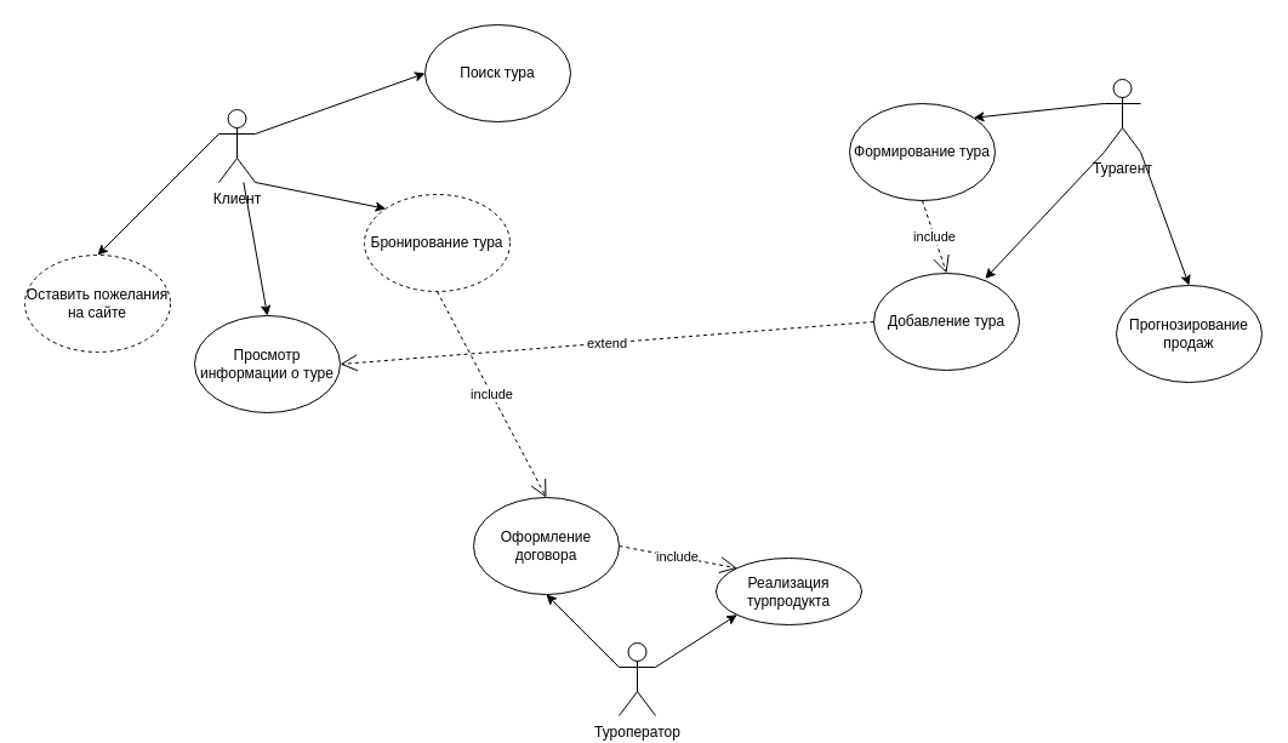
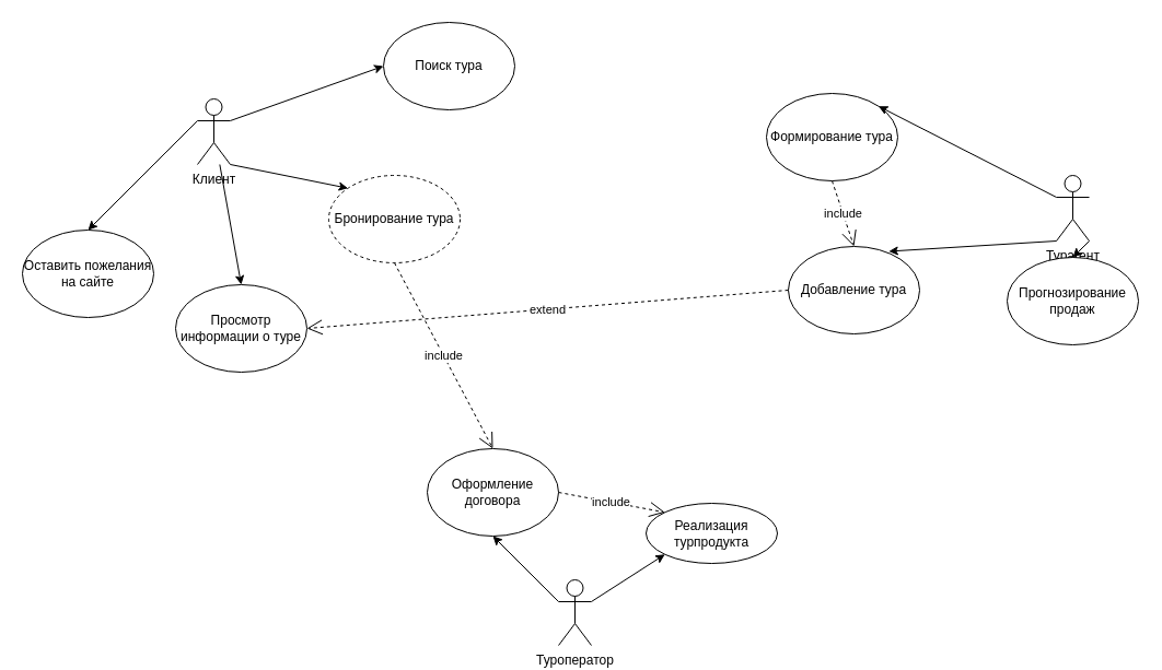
  <mxCell id="0" />
  <mxCell id="1" parent="0" />
- <mxCell id="2" value="Турагент" style="shape=umlActor;verticalLabelPosition=bottom;verticalAlign=top;html=1;outlineConnect=0;" vertex="1" parent="1"><mxGeometry x="910" y="65" width="30" height="60" as="geometry" /></mxCell>
+ <mxCell id="2" value="Турагент" style="shape=umlActor;verticalLabelPosition=bottom;verticalAlign=top;html=1;outlineConnect=0;" vertex="1" parent="1"><mxGeometry x="965" y="160" width="30" height="60" as="geometry" /></mxCell>
  <mxCell id="3" value="Туроператор" style="shape=umlActor;verticalLabelPosition=bottom;verticalAlign=top;html=1;outlineConnect=0;" vertex="1" parent="1"><mxGeometry x="510" y="530" width="30" height="60" as="geometry" /></mxCell>
  <mxCell id="4" value="Клиент" style="shape=umlActor;verticalLabelPosition=bottom;verticalAlign=top;html=1;outlineConnect=0;" vertex="1" parent="1"><mxGeometry x="180" y="90" width="30" height="60" as="geometry" /></mxCell>
  <mxCell id="5" value="Поиск тура" style="ellipse;whiteSpace=wrap;html=1;" vertex="1" parent="1"><mxGeometry x="350" y="20" width="120" height="80" as="geometry" /></mxCell>
- <mxCell id="6" value="Оставить пожелания на сайте" style="ellipse;whiteSpace=wrap;html=1;dashed=1;" vertex="1" parent="1"><mxGeometry x="20" y="210" width="120" height="80" as="geometry" /></mxCell>
+ <mxCell id="6" value="Оставить пожелания на сайте" style="ellipse;whiteSpace=wrap;html=1;" vertex="1" parent="1"><mxGeometry x="20" y="210" width="120" height="80" as="geometry" /></mxCell>
  <mxCell id="7" value="Бронирование тура" style="ellipse;whiteSpace=wrap;html=1;dashed=1;" vertex="1" parent="1"><mxGeometry x="300" y="160" width="120" height="80" as="geometry" /></mxCell>
  <mxCell id="8" value="Просмотр информации о туре" style="ellipse;whiteSpace=wrap;html=1;" vertex="1" parent="1"><mxGeometry x="160" y="260" width="120" height="80" as="geometry" /></mxCell>
  <mxCell id="9" value="" style="endArrow=classic;html=1;rounded=0;entryX=0.5;entryY=0;entryDx=0;entryDy=0;exitX=0;exitY=0.333;exitDx=0;exitDy=0;exitPerimeter=0;" edge="1" parent="1" source="4" target="6"><mxGeometry width="50" height="50" relative="1" as="geometry"><mxPoint x="200" y="120" as="sourcePoint" /><mxPoint x="340" y="320" as="targetPoint" /></mxGeometry></mxCell>
  <mxCell id="10" value="" style="endArrow=classic;html=1;rounded=0;entryX=0.5;entryY=0;entryDx=0;entryDy=0;" edge="1" parent="1" source="4" target="8"><mxGeometry width="50" height="50" relative="1" as="geometry"><mxPoint x="200" y="240" as="sourcePoint" /><mxPoint x="250" y="190" as="targetPoint" /></mxGeometry></mxCell>
  <mxCell id="11" value="" style="endArrow=classic;html=1;rounded=0;entryX=0;entryY=0;entryDx=0;entryDy=0;exitX=1;exitY=1;exitDx=0;exitDy=0;exitPerimeter=0;" edge="1" parent="1" source="4" target="7"><mxGeometry width="50" height="50" relative="1" as="geometry"><mxPoint x="380" y="340" as="sourcePoint" /><mxPoint x="430" y="290" as="targetPoint" /></mxGeometry></mxCell>
  <mxCell id="12" value="" style="endArrow=classic;html=1;rounded=0;exitX=1;exitY=0.333;exitDx=0;exitDy=0;exitPerimeter=0;entryX=0;entryY=0.5;entryDx=0;entryDy=0;" edge="1" parent="1" source="4" target="5"><mxGeometry width="50" height="50" relative="1" as="geometry"><mxPoint x="240" y="90" as="sourcePoint" /><mxPoint x="340" y="60" as="targetPoint" /></mxGeometry></mxCell>
  <mxCell id="13" value="Формирование тура" style="ellipse;whiteSpace=wrap;html=1;" vertex="1" parent="1"><mxGeometry x="700" y="85" width="120" height="80" as="geometry" /></mxCell>
  <mxCell id="14" value="Добавление тура" style="ellipse;whiteSpace=wrap;html=1;" vertex="1" parent="1"><mxGeometry x="720" y="225" width="120" height="80" as="geometry" /></mxCell>
  <mxCell id="15" value="Прогнозирование продаж" style="ellipse;whiteSpace=wrap;html=1;" vertex="1" parent="1"><mxGeometry x="920" y="235" width="120" height="80" as="geometry" /></mxCell>
  <mxCell id="16" value="" style="endArrow=classic;html=1;rounded=0;entryX=1;entryY=0;entryDx=0;entryDy=0;exitX=0;exitY=0.333;exitDx=0;exitDy=0;exitPerimeter=0;" edge="1" parent="1" source="2" target="13"><mxGeometry width="50" height="50" relative="1" as="geometry"><mxPoint x="1050" y="115" as="sourcePoint" /><mxPoint x="1100" y="65" as="targetPoint" /></mxGeometry></mxCell>
  <mxCell id="17" value="" style="endArrow=classic;html=1;rounded=0;entryX=0.765;entryY=0.056;entryDx=0;entryDy=0;entryPerimeter=0;exitX=0;exitY=1;exitDx=0;exitDy=0;exitPerimeter=0;" edge="1" parent="1" source="2" target="14"><mxGeometry width="50" height="50" relative="1" as="geometry"><mxPoint x="1050" y="115" as="sourcePoint" /><mxPoint x="1100" y="65" as="targetPoint" /></mxGeometry></mxCell>
  <mxCell id="18" value="" style="endArrow=classic;html=1;rounded=0;exitX=1;exitY=1;exitDx=0;exitDy=0;exitPerimeter=0;entryX=0.5;entryY=0;entryDx=0;entryDy=0;" edge="1" parent="1" source="2" target="15"><mxGeometry width="50" height="50" relative="1" as="geometry"><mxPoint x="1050" y="115" as="sourcePoint" /><mxPoint x="1100" y="65" as="targetPoint" /></mxGeometry></mxCell>
  <mxCell id="19" value="Реализация турпродукта" style="ellipse;whiteSpace=wrap;html=1;" vertex="1" parent="1"><mxGeometry x="590" y="460" width="120" height="55" as="geometry" /></mxCell>
  <mxCell id="20" value="Оформление договора" style="ellipse;whiteSpace=wrap;html=1;" vertex="1" parent="1"><mxGeometry x="390" y="410" width="120" height="80" as="geometry" /></mxCell>
  <mxCell id="21" value="" style="endArrow=classic;html=1;rounded=0;entryX=0.5;entryY=1;entryDx=0;entryDy=0;exitX=0;exitY=0.333;exitDx=0;exitDy=0;exitPerimeter=0;" edge="1" parent="1" source="3" target="20"><mxGeometry width="50" height="50" relative="1" as="geometry"><mxPoint x="470" y="560" as="sourcePoint" /><mxPoint x="520" y="510" as="targetPoint" /></mxGeometry></mxCell>
  <mxCell id="22" value="" style="endArrow=classic;html=1;rounded=0;entryX=0;entryY=1;entryDx=0;entryDy=0;exitX=1;exitY=0.333;exitDx=0;exitDy=0;exitPerimeter=0;" edge="1" parent="1" source="3" target="19"><mxGeometry width="50" height="50" relative="1" as="geometry"><mxPoint x="610" y="610" as="sourcePoint" /><mxPoint x="660" y="560" as="targetPoint" /></mxGeometry></mxCell>
  <mxCell id="23" value="include" style="endArrow=open;endSize=12;dashed=1;html=1;rounded=0;exitX=0.5;exitY=1;exitDx=0;exitDy=0;entryX=0.5;entryY=0;entryDx=0;entryDy=0;" edge="1" parent="1" source="7" target="20"><mxGeometry width="160" relative="1" as="geometry"><mxPoint x="500" y="290" as="sourcePoint" /><mxPoint x="660" y="290" as="targetPoint" /></mxGeometry></mxCell>
  <mxCell id="24" value="include" style="endArrow=open;endSize=12;dashed=1;html=1;rounded=0;exitX=1;exitY=0.5;exitDx=0;exitDy=0;entryX=0;entryY=0;entryDx=0;entryDy=0;" edge="1" parent="1" source="20" target="19"><mxGeometry width="160" relative="1" as="geometry"><mxPoint x="500" y="290" as="sourcePoint" /><mxPoint x="660" y="290" as="targetPoint" /></mxGeometry></mxCell>
  <mxCell id="25" value="extend&lt;br&gt;" style="endArrow=open;endSize=12;dashed=1;html=1;rounded=0;entryX=1;entryY=0.5;entryDx=0;entryDy=0;exitX=0;exitY=0.5;exitDx=0;exitDy=0;" edge="1" parent="1" source="14" target="8"><mxGeometry width="160" relative="1" as="geometry"><mxPoint x="500" y="290" as="sourcePoint" /><mxPoint x="660" y="290" as="targetPoint" /></mxGeometry></mxCell>
  <mxCell id="26" value="include" style="endArrow=open;endSize=12;dashed=1;html=1;rounded=0;exitX=0.5;exitY=1;exitDx=0;exitDy=0;entryX=0.5;entryY=0;entryDx=0;entryDy=0;" edge="1" parent="1" source="13" target="14"><mxGeometry width="160" relative="1" as="geometry"><mxPoint x="500" y="290" as="sourcePoint" /><mxPoint x="660" y="290" as="targetPoint" /></mxGeometry></mxCell>
